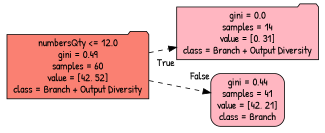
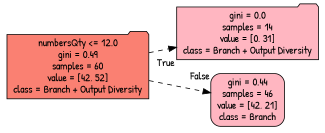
  digraph {
    rankdir=LR
    fontname="Patrick Hand"
    node [color=black fillcolor=lightpink fontname="Patrick Hand" shape=folder style="filled, rounded"]
    edge [fontname="Patrick Hand" labeldistance=2.5 color=black style=dashed]
    n1 [fillcolor=salmon label="numbersQty <= 12.0\ngini = 0.49\nsamples = 60\nvalue = [42, 52]\nclass = Branch + Output Diversity"]
    n2 [label="gini = 0.0\nsamples = 14\nvalue = [0, 31]\nclass = Branch + Output Diversity"]
-   n3 [label="gini = 0.44\nsamples = 41\nvalue = [42, 21]\nclass = Branch" shape=box]
+   n3 [label="gini = 0.44\nsamples = 46\nvalue = [42, 21]\nclass = Branch" shape=box]
    n1 -> n2 [headlabel=True labelangle=45]
    n1 -> n3 [headlabel=False labelangle=-45]
  }
